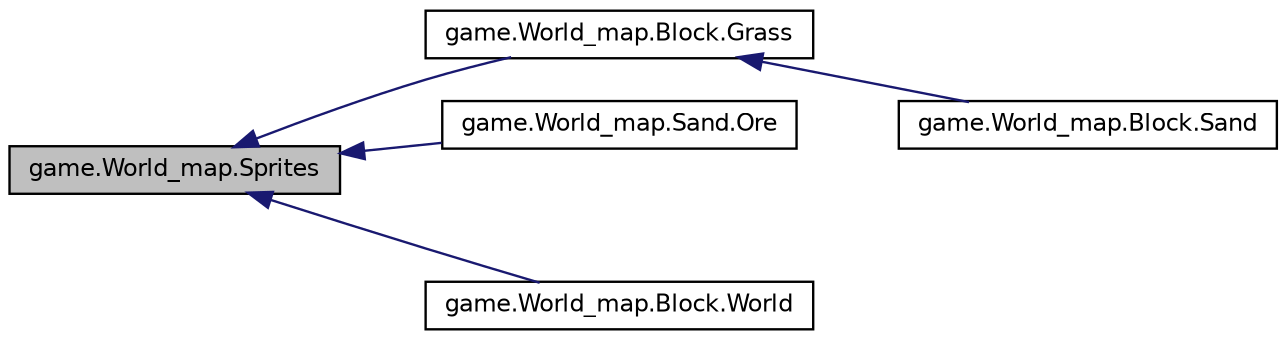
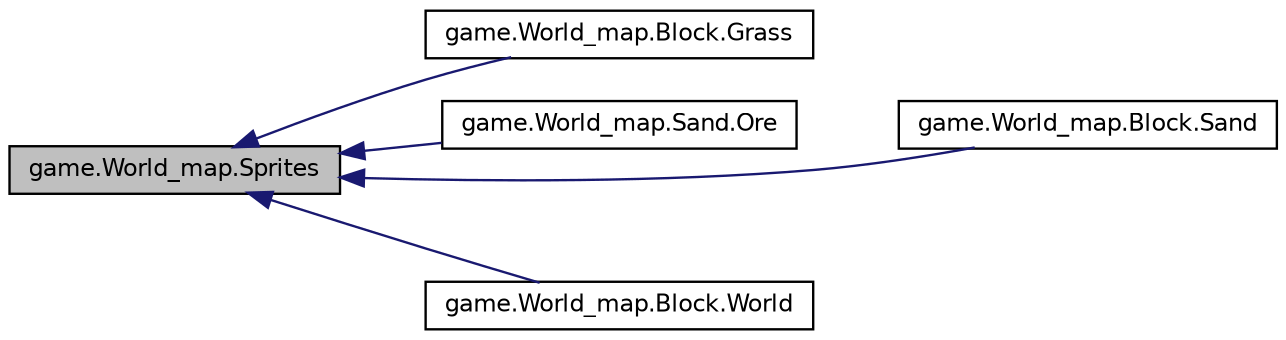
  digraph {
    rankdir=LR
    node [color=black fillcolor=white fontname=Helvetica fontsize=10 shape=record style=filled]
    edge [color=midnightblue dir=back fontname=Helvetica fontsize=10 labelfontname=Helvetica labelfontsize=10 style=solid]
    n1 [fillcolor=grey75 fontcolor=black height=0.2 label="game.World_map.Sprites" width=0.4]
    n2 [height=0.2 label="game.World_map.Block.Grass" width=0.4]
    n3 [height=0.2 label="game.World_map.Sand.Ore" width=0.4]
    n4 [height=0.2 label="game.World_map.Block.Sand" width=0.4]
    n5 [height=0.2 label="game.World_map.Block.World" width=0.4]
    n1 -> n2
    n1 -> n3
-   n2 -> n4
+   n1 -> n4
    n1 -> n5
  }
